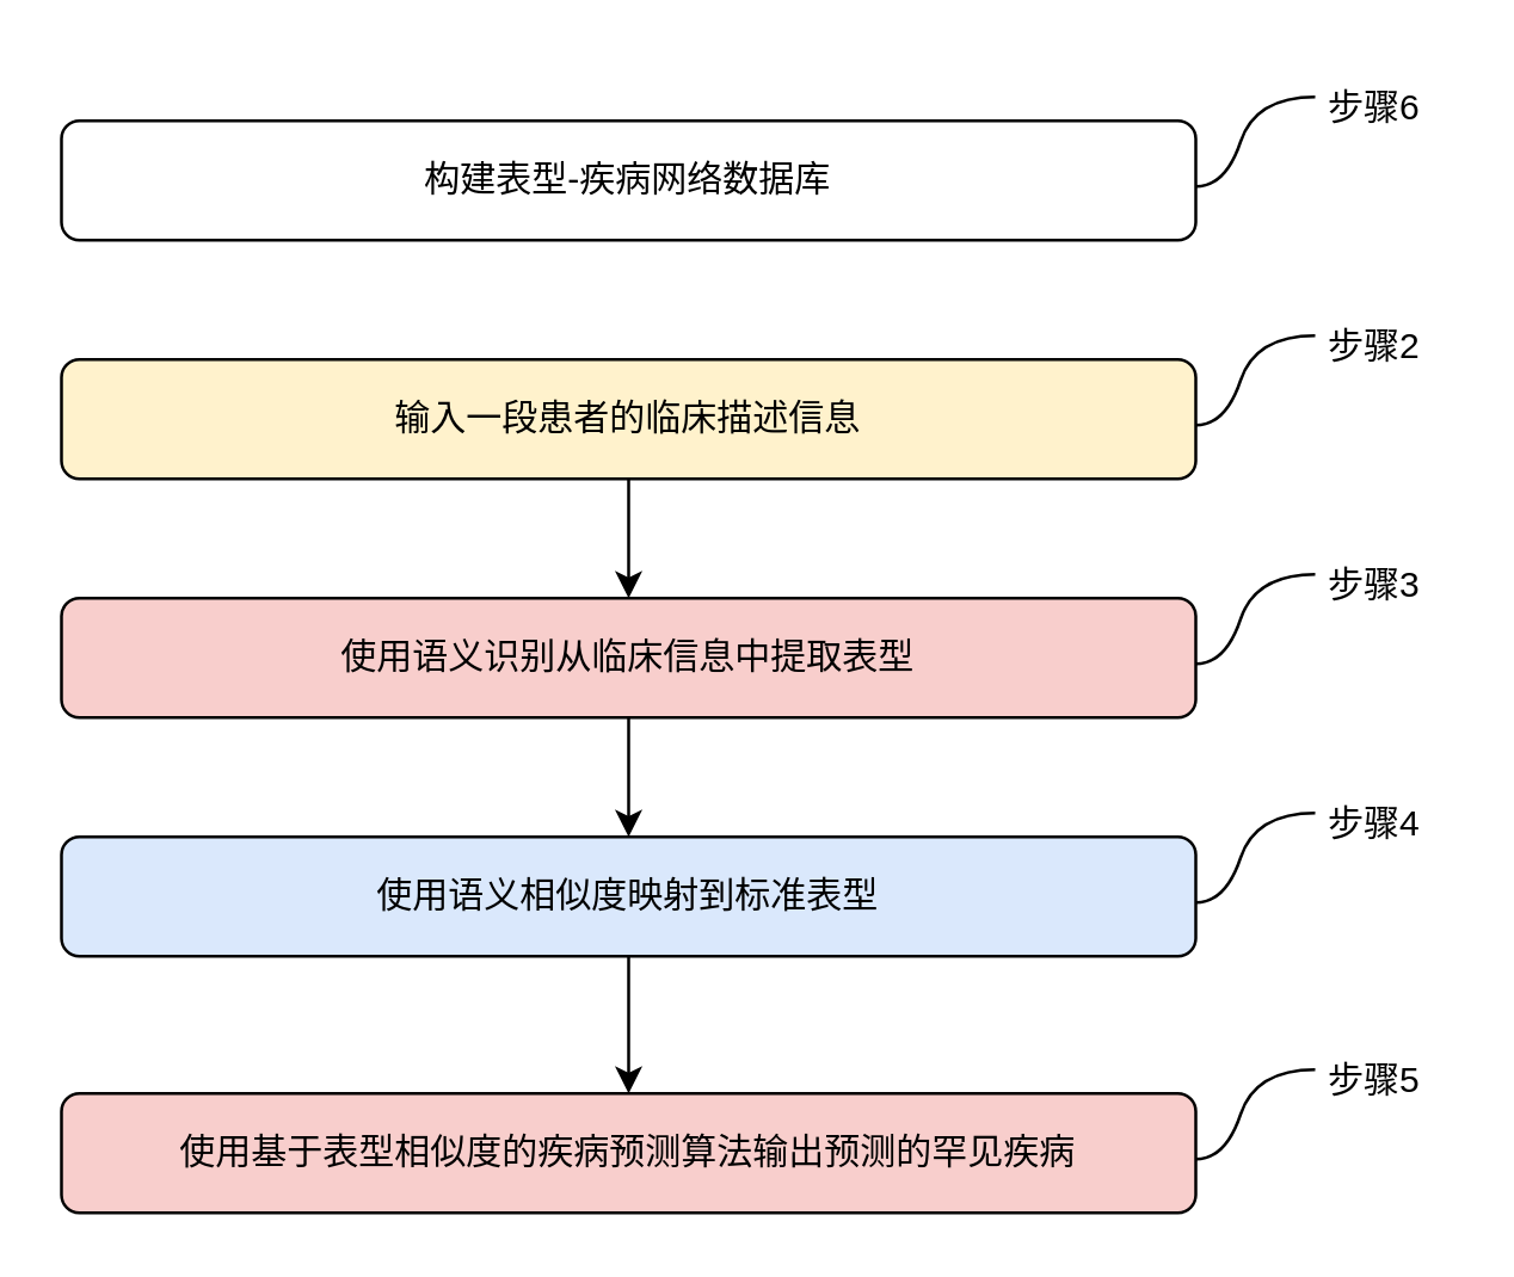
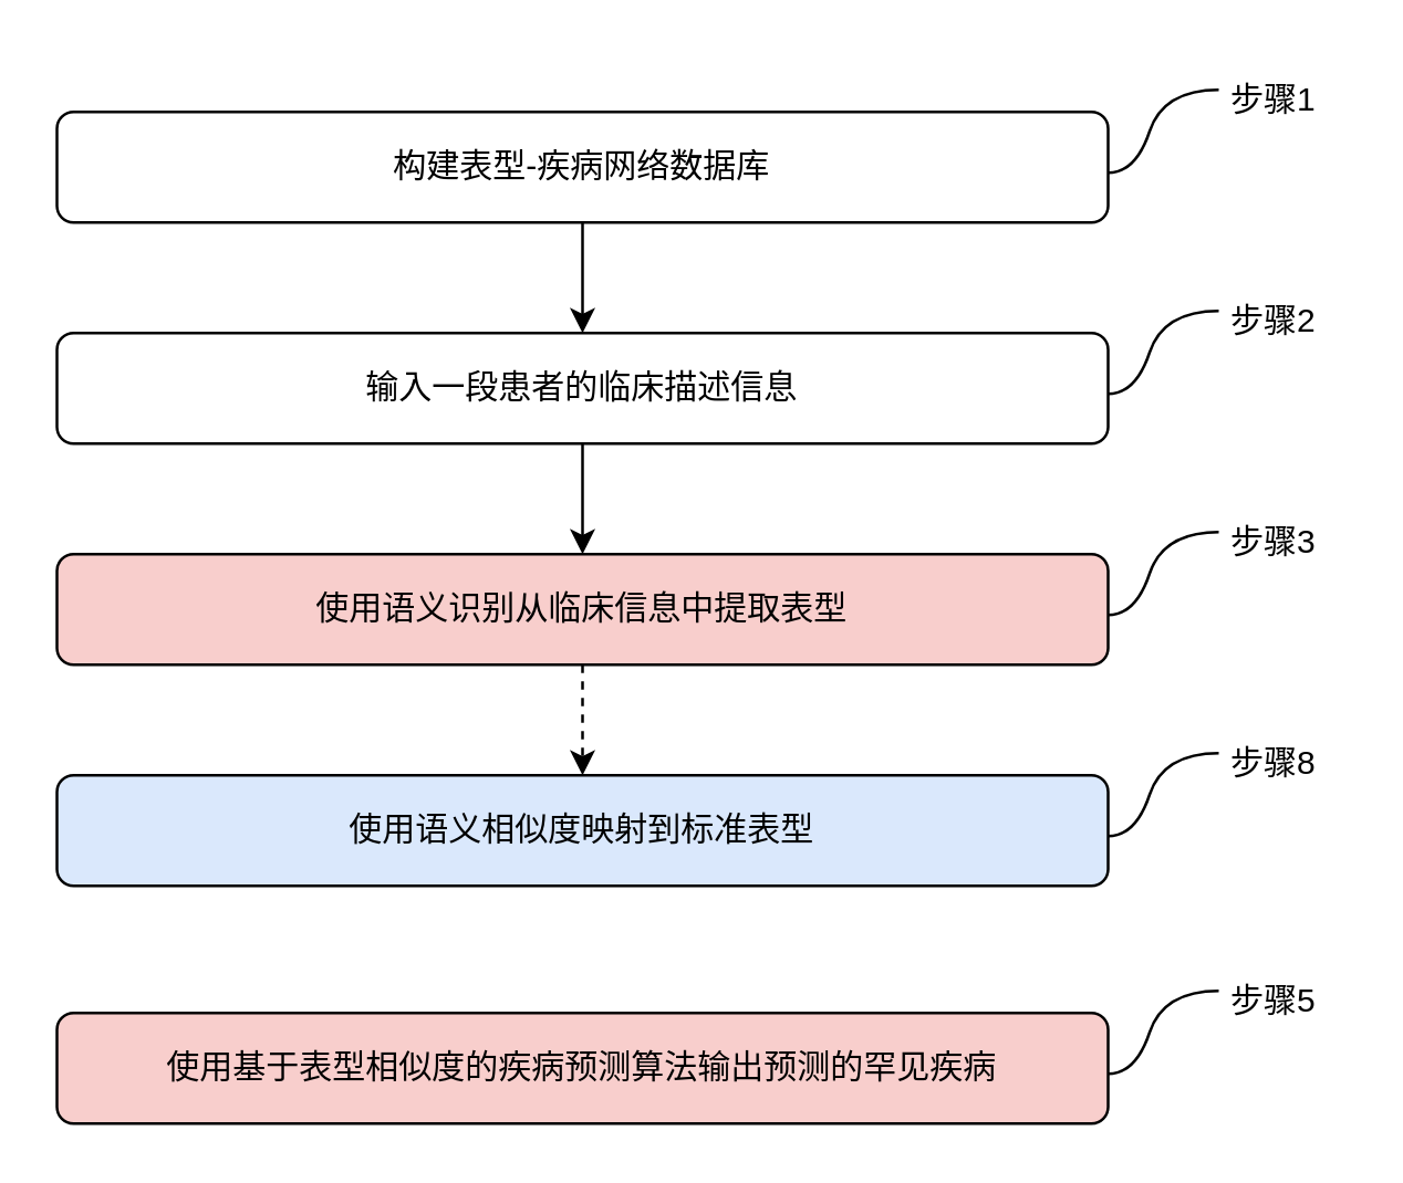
  <mxCell id="0" />
  <mxCell id="1" parent="0" />
  <mxCell id="2" value="" style="edgeStyle=orthogonalEdgeStyle;rounded=0;orthogonalLoop=1;jettySize=auto;" parent="1" source="3" target="5" edge="1"><mxGeometry relative="1" as="geometry" /></mxCell>
- <mxCell id="3" value="输入一段患者的临床描述信息" style="rounded=1;whiteSpace=wrap;fontSize=12;glass=0;strokeWidth=1;shadow=0;fillColor=#fff2cc;" parent="1" vertex="1"><mxGeometry x="20" y="120" width="380" height="40" as="geometry" /></mxCell>
- <mxCell id="4" value="" style="edgeStyle=orthogonalEdgeStyle;rounded=0;orthogonalLoop=1;jettySize=auto;" parent="1" source="5" target="7" edge="1"><mxGeometry relative="1" as="geometry" /></mxCell>
+ <mxCell id="3" value="输入一段患者的临床描述信息" style="rounded=1;whiteSpace=wrap;fontSize=12;glass=0;strokeWidth=1;shadow=0;" parent="1" vertex="1"><mxGeometry x="20" y="120" width="380" height="40" as="geometry" /></mxCell>
+ <mxCell id="4" value="" style="edgeStyle=orthogonalEdgeStyle;rounded=0;orthogonalLoop=1;jettySize=auto;dashed=1;" parent="1" source="5" target="7" edge="1"><mxGeometry relative="1" as="geometry" /></mxCell>
  <mxCell id="5" value="使用语义识别从临床信息中提取表型" style="rounded=1;whiteSpace=wrap;fontSize=12;glass=0;strokeWidth=1;shadow=0;fillColor=#f8cecc;" parent="1" vertex="1"><mxGeometry x="20" y="200" width="380" height="40" as="geometry" /></mxCell>
- <mxCell id="6" value="" style="edgeStyle=orthogonalEdgeStyle;rounded=0;orthogonalLoop=1;jettySize=auto;html=1;" parent="1" source="7" target="14" edge="1"><mxGeometry relative="1" as="geometry" /></mxCell>
  <mxCell id="7" value="使用语义相似度映射到标准表型" style="rounded=1;whiteSpace=wrap;fontSize=12;glass=0;strokeWidth=1;shadow=0;fillColor=#dae8fc;" parent="1" vertex="1"><mxGeometry x="20" y="280" width="380" height="40" as="geometry" /></mxCell>
  <mxCell id="8" value="" style="endArrow=none;curved=1;" parent="1" edge="1"><mxGeometry width="50" height="50" relative="1" as="geometry"><mxPoint x="400" y="142" as="sourcePoint" /><mxPoint x="440" y="112" as="targetPoint" /><Array as="points"><mxPoint x="410" y="142" /><mxPoint x="420" y="112" /></Array></mxGeometry></mxCell>
  <mxCell id="9" value="步骤2" style="text;align=center;verticalAlign=middle;resizable=0;points=[];autosize=1;strokeColor=none;fillColor=none;" parent="1" vertex="1"><mxGeometry x="435" y="100" width="50" height="30" as="geometry" /></mxCell>
  <mxCell id="10" value="" style="endArrow=none;curved=1;" parent="1" edge="1"><mxGeometry width="50" height="50" relative="1" as="geometry"><mxPoint x="400" y="222" as="sourcePoint" /><mxPoint x="440" y="192" as="targetPoint" /><Array as="points"><mxPoint x="410" y="222" /><mxPoint x="420" y="192" /></Array></mxGeometry></mxCell>
  <mxCell id="11" value="步骤3" style="text;align=center;verticalAlign=middle;resizable=0;points=[];autosize=1;strokeColor=none;fillColor=none;" parent="1" vertex="1"><mxGeometry x="435" y="180" width="50" height="30" as="geometry" /></mxCell>
  <mxCell id="12" value="" style="endArrow=none;curved=1;" parent="1" edge="1"><mxGeometry width="50" height="50" relative="1" as="geometry"><mxPoint x="400" y="302" as="sourcePoint" /><mxPoint x="440" y="272" as="targetPoint" /><Array as="points"><mxPoint x="410" y="302" /><mxPoint x="420" y="272" /></Array></mxGeometry></mxCell>
- <mxCell id="13" value="步骤4" style="text;align=center;verticalAlign=middle;resizable=0;points=[];autosize=1;strokeColor=none;fillColor=none;" parent="1" vertex="1"><mxGeometry x="435" y="260" width="50" height="30" as="geometry" /></mxCell>
+ <mxCell id="13" value="步骤8" style="text;align=center;verticalAlign=middle;resizable=0;points=[];autosize=1;strokeColor=none;fillColor=none;" parent="1" vertex="1"><mxGeometry x="435" y="260" width="50" height="30" as="geometry" /></mxCell>
  <mxCell id="14" value="使用基于表型相似度的疾病预测算法输出预测的罕见疾病" style="rounded=1;whiteSpace=wrap;fontSize=12;glass=0;strokeWidth=1;shadow=0;fillColor=#f8cecc;" parent="1" vertex="1"><mxGeometry x="20" y="366" width="380" height="40" as="geometry" /></mxCell>
  <mxCell id="15" value="" style="endArrow=none;curved=1;" parent="1" edge="1"><mxGeometry width="50" height="50" relative="1" as="geometry"><mxPoint x="400" y="388" as="sourcePoint" /><mxPoint x="440" y="358" as="targetPoint" /><Array as="points"><mxPoint x="410" y="388" /><mxPoint x="420" y="358" /></Array></mxGeometry></mxCell>
  <mxCell id="16" value="步骤5" style="text;align=center;verticalAlign=middle;resizable=0;points=[];autosize=1;strokeColor=none;fillColor=none;" parent="1" vertex="1"><mxGeometry x="435" y="346" width="50" height="30" as="geometry" /></mxCell>
+ <mxCell id="17" value="" style="edgeStyle=orthogonalEdgeStyle;rounded=0;orthogonalLoop=1;jettySize=auto;html=1;" parent="1" source="18" target="3" edge="1"><mxGeometry relative="1" as="geometry" /></mxCell>
  <mxCell id="18" value="构建表型-疾病网络数据库" style="rounded=1;whiteSpace=wrap;fontSize=12;glass=0;strokeWidth=1;shadow=0;" parent="1" vertex="1"><mxGeometry x="20" y="40" width="380" height="40" as="geometry" /></mxCell>
  <mxCell id="19" value="" style="endArrow=none;curved=1;" parent="1" edge="1"><mxGeometry width="50" height="50" relative="1" as="geometry"><mxPoint x="400" y="62" as="sourcePoint" /><mxPoint x="440" y="32" as="targetPoint" /><Array as="points"><mxPoint x="410" y="62" /><mxPoint x="420" y="32" /></Array></mxGeometry></mxCell>
- <mxCell id="20" value="步骤6" style="text;align=center;verticalAlign=middle;resizable=0;points=[];autosize=1;strokeColor=none;fillColor=none;" parent="1" vertex="1"><mxGeometry x="435" y="20" width="50" height="30" as="geometry" /></mxCell>
+ <mxCell id="20" value="步骤1" style="text;align=center;verticalAlign=middle;resizable=0;points=[];autosize=1;strokeColor=none;fillColor=none;" parent="1" vertex="1"><mxGeometry x="435" y="20" width="50" height="30" as="geometry" /></mxCell>
